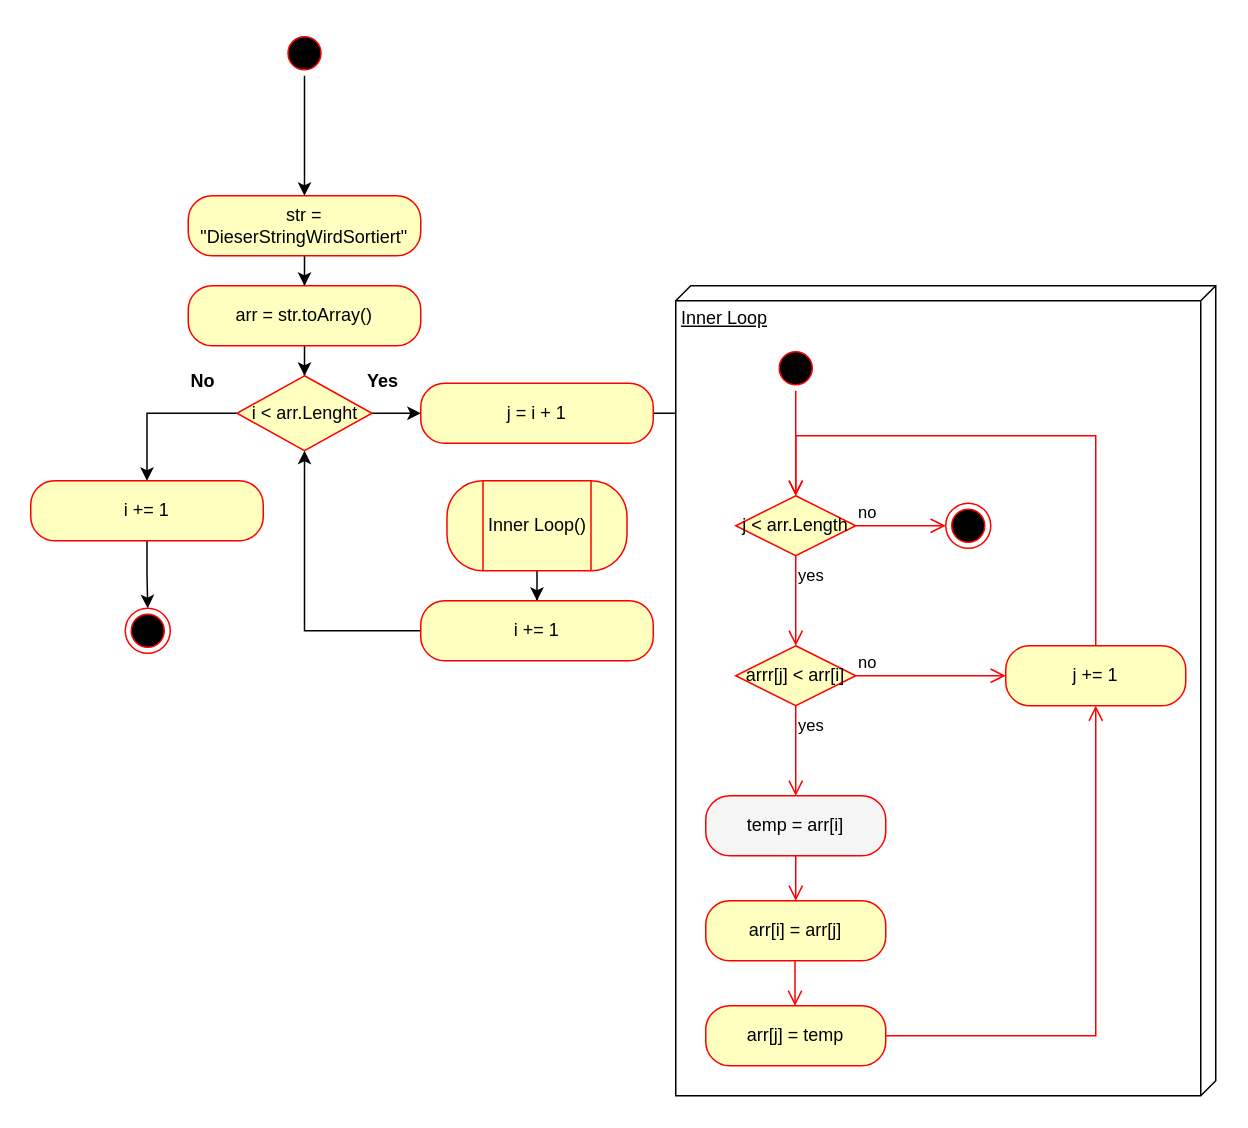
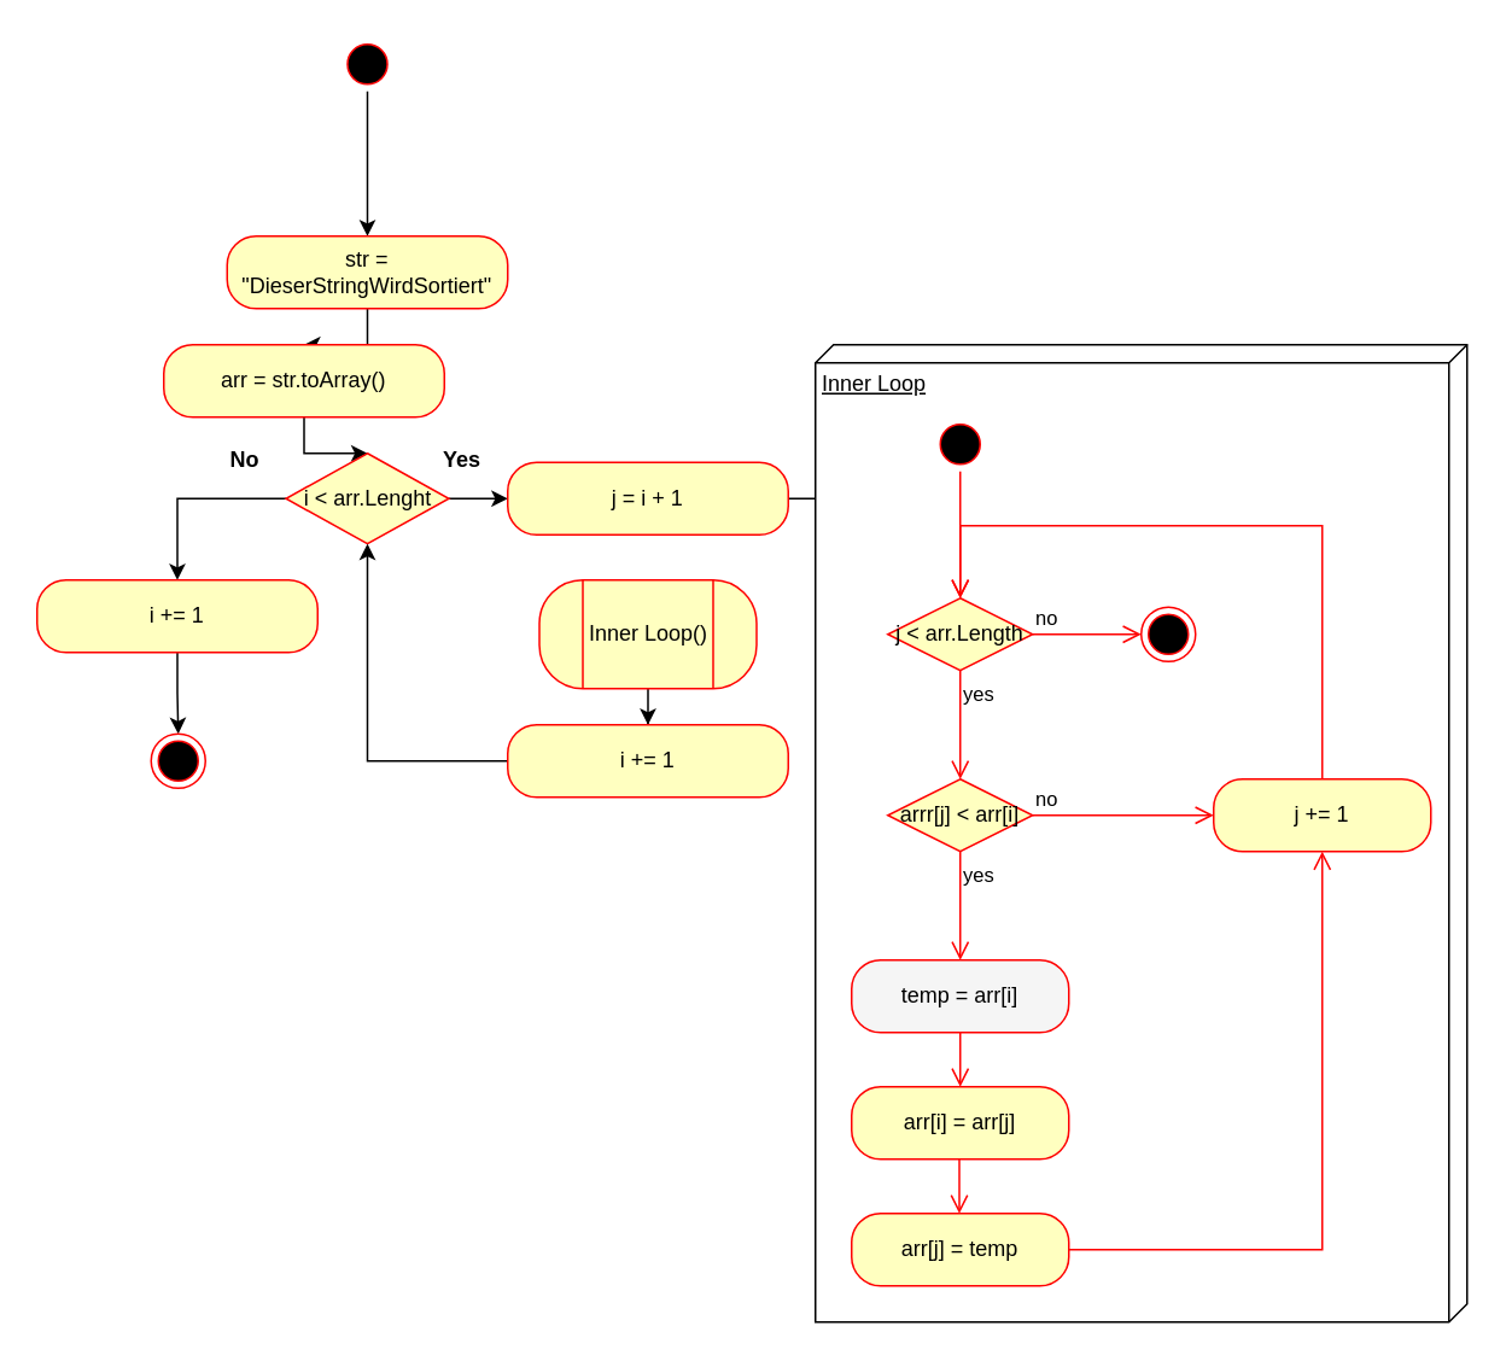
  <mxCell id="0" />
  <mxCell id="1" parent="0" />
  <mxCell id="2" value="" style="edgeStyle=orthogonalEdgeStyle;rounded=0;orthogonalLoop=1;jettySize=auto;html=1;" edge="1" parent="1" source="3" target="5"><mxGeometry relative="1" as="geometry" /></mxCell>
  <mxCell id="3" value="" style="ellipse;html=1;shape=startState;fillColor=#000000;strokeColor=#ff0000;fontColor=default;" vertex="1" parent="1"><mxGeometry x="187.5" y="20" width="30" height="30" as="geometry" /></mxCell>
  <mxCell id="4" value="" style="edgeStyle=orthogonalEdgeStyle;rounded=0;orthogonalLoop=1;jettySize=auto;html=1;fontColor=default;" edge="1" parent="1" source="5" target="7"><mxGeometry relative="1" as="geometry" /></mxCell>
  <mxCell id="5" value="str = &quot;DieserStringWirdSortiert&quot;" style="rounded=1;whiteSpace=wrap;html=1;arcSize=40;fontColor=#000000;fillColor=#ffffc0;strokeColor=#ff0000;" vertex="1" parent="1"><mxGeometry x="125" y="130" width="155" height="40" as="geometry" /></mxCell>
  <mxCell id="6" value="" style="edgeStyle=orthogonalEdgeStyle;rounded=0;orthogonalLoop=1;jettySize=auto;html=1;fontColor=default;" edge="1" parent="1" source="7" target="10"><mxGeometry relative="1" as="geometry" /></mxCell>
- <mxCell id="7" value="arr = str.toArray()" style="rounded=1;whiteSpace=wrap;html=1;arcSize=40;fontColor=#000000;fillColor=#ffffc0;strokeColor=#ff0000;" vertex="1" parent="1"><mxGeometry x="125" y="190" width="155" height="40" as="geometry" /></mxCell>
+ <mxCell id="7" value="arr = str.toArray()" style="rounded=1;whiteSpace=wrap;html=1;arcSize=40;fontColor=#000000;fillColor=#ffffc0;strokeColor=#ff0000;" vertex="1" parent="1"><mxGeometry x="90" y="190" width="155" height="40" as="geometry" /></mxCell>
  <mxCell id="8" value="" style="edgeStyle=orthogonalEdgeStyle;rounded=0;orthogonalLoop=1;jettySize=auto;html=1;fontColor=default;" edge="1" parent="1" source="10" target="12"><mxGeometry relative="1" as="geometry" /></mxCell>
  <mxCell id="9" style="edgeStyle=orthogonalEdgeStyle;rounded=0;orthogonalLoop=1;jettySize=auto;html=1;exitX=0;exitY=0.5;exitDx=0;exitDy=0;entryX=0.5;entryY=0;entryDx=0;entryDy=0;labelBackgroundColor=default;fontColor=default;strokeColor=default;" edge="1" parent="1" source="10" target="37"><mxGeometry relative="1" as="geometry" /></mxCell>
  <mxCell id="10" value="i &amp;lt; arr.Lenght" style="rhombus;whiteSpace=wrap;html=1;fillColor=#ffffc0;strokeColor=#ff0000;fontColor=default;" vertex="1" parent="1"><mxGeometry x="157.5" y="250" width="90" height="50" as="geometry" /></mxCell>
  <mxCell id="11" value="" style="edgeStyle=orthogonalEdgeStyle;rounded=0;orthogonalLoop=1;jettySize=auto;html=1;labelBackgroundColor=default;fontColor=default;" edge="1" parent="1" source="12" target="16"><mxGeometry relative="1" as="geometry" /></mxCell>
  <mxCell id="12" value="j = i + 1" style="rounded=1;whiteSpace=wrap;html=1;arcSize=40;fontColor=#000000;fillColor=#ffffc0;strokeColor=#ff0000;" vertex="1" parent="1"><mxGeometry x="280" y="255" width="155" height="40" as="geometry" /></mxCell>
  <mxCell id="13" value="Inner Loop" style="verticalAlign=top;align=left;spacingTop=8;spacingLeft=2;spacingRight=12;shape=cube;size=10;direction=south;fontStyle=4;html=1;fontColor=default;fillColor=default;strokeColor=default;" vertex="1" parent="1"><mxGeometry x="450" y="190" width="360" height="540" as="geometry" /></mxCell>
  <mxCell id="14" value="" style="ellipse;html=1;shape=startState;fillColor=#000000;strokeColor=#ff0000;fontColor=default;" vertex="1" parent="1"><mxGeometry x="515" y="230" width="30" height="30" as="geometry" /></mxCell>
  <mxCell id="15" value="" style="edgeStyle=orthogonalEdgeStyle;html=1;verticalAlign=bottom;endArrow=open;endSize=8;strokeColor=#ff0000;rounded=0;fontColor=default;labelBackgroundColor=default;entryX=0.5;entryY=0;entryDx=0;entryDy=0;" edge="1" source="14" parent="1" target="16"><mxGeometry relative="1" as="geometry"><mxPoint x="525" y="330" as="targetPoint" /></mxGeometry></mxCell>
  <mxCell id="16" value="j &amp;lt; arr.Length" style="rhombus;whiteSpace=wrap;html=1;fillColor=#ffffc0;strokeColor=#ff0000;fontColor=default;" vertex="1" parent="1"><mxGeometry x="490" y="330" width="80" height="40" as="geometry" /></mxCell>
  <mxCell id="17" value="no" style="edgeStyle=orthogonalEdgeStyle;html=1;align=left;verticalAlign=bottom;endArrow=open;endSize=8;strokeColor=#ff0000;rounded=0;fontColor=default;" edge="1" source="16" parent="1"><mxGeometry x="-1" relative="1" as="geometry"><mxPoint x="630" y="350" as="targetPoint" /></mxGeometry></mxCell>
  <mxCell id="18" value="yes" style="edgeStyle=orthogonalEdgeStyle;html=1;align=left;verticalAlign=top;endArrow=open;endSize=8;strokeColor=#ff0000;rounded=0;fontColor=default;" edge="1" source="16" parent="1"><mxGeometry x="-1" relative="1" as="geometry"><mxPoint x="530" y="430" as="targetPoint" /></mxGeometry></mxCell>
  <mxCell id="19" value="arrr[j] &amp;lt; arr[i]" style="rhombus;whiteSpace=wrap;html=1;fillColor=#ffffc0;strokeColor=#ff0000;fontColor=default;" vertex="1" parent="1"><mxGeometry x="490" y="430" width="80" height="40" as="geometry" /></mxCell>
  <mxCell id="20" value="no" style="edgeStyle=orthogonalEdgeStyle;html=1;align=left;verticalAlign=bottom;endArrow=open;endSize=8;strokeColor=#ff0000;rounded=0;labelBackgroundColor=default;fontColor=default;" edge="1" source="19" parent="1"><mxGeometry x="-1" relative="1" as="geometry"><mxPoint x="670" y="450" as="targetPoint" /></mxGeometry></mxCell>
  <mxCell id="21" value="yes" style="edgeStyle=orthogonalEdgeStyle;html=1;align=left;verticalAlign=top;endArrow=open;endSize=8;strokeColor=#ff0000;rounded=0;labelBackgroundColor=default;fontColor=default;" edge="1" source="19" parent="1"><mxGeometry x="-1" relative="1" as="geometry"><mxPoint x="530" y="530" as="targetPoint" /></mxGeometry></mxCell>
  <mxCell id="22" value="temp = arr[i]" style="rounded=1;whiteSpace=wrap;html=1;arcSize=40;fontColor=#000000;fillColor=#f5f5f5;strokeColor=#ff0000;" vertex="1" parent="1"><mxGeometry x="470" y="530" width="120" height="40" as="geometry" /></mxCell>
  <mxCell id="23" value="" style="edgeStyle=orthogonalEdgeStyle;html=1;verticalAlign=bottom;endArrow=open;endSize=8;strokeColor=#ff0000;rounded=0;labelBackgroundColor=default;fontColor=default;" edge="1" source="22" parent="1"><mxGeometry relative="1" as="geometry"><mxPoint x="530" y="600" as="targetPoint" /></mxGeometry></mxCell>
  <mxCell id="24" value="arr[i] = arr[j]" style="rounded=1;whiteSpace=wrap;html=1;arcSize=40;fontColor=#000000;fillColor=#ffffc0;strokeColor=#ff0000;" vertex="1" parent="1"><mxGeometry x="470" y="600" width="120" height="40" as="geometry" /></mxCell>
  <mxCell id="25" value="arr[j] = temp" style="rounded=1;whiteSpace=wrap;html=1;arcSize=40;fontColor=#000000;fillColor=#ffffc0;strokeColor=#ff0000;" vertex="1" parent="1"><mxGeometry x="470" y="670" width="120" height="40" as="geometry" /></mxCell>
  <mxCell id="26" value="" style="edgeStyle=orthogonalEdgeStyle;html=1;verticalAlign=bottom;endArrow=open;endSize=8;strokeColor=#ff0000;rounded=0;labelBackgroundColor=default;fontColor=default;" edge="1" parent="1"><mxGeometry relative="1" as="geometry"><mxPoint x="529.5" y="670" as="targetPoint" /><mxPoint x="529.5" y="640" as="sourcePoint" /></mxGeometry></mxCell>
  <mxCell id="27" value="j += 1" style="rounded=1;whiteSpace=wrap;html=1;arcSize=40;fontColor=#000000;fillColor=#ffffc0;strokeColor=#ff0000;" vertex="1" parent="1"><mxGeometry x="670" y="430" width="120" height="40" as="geometry" /></mxCell>
  <mxCell id="28" value="" style="edgeStyle=orthogonalEdgeStyle;html=1;verticalAlign=bottom;endArrow=open;endSize=8;strokeColor=#ff0000;rounded=0;labelBackgroundColor=default;fontColor=default;exitX=1;exitY=0.5;exitDx=0;exitDy=0;entryX=0.5;entryY=1;entryDx=0;entryDy=0;" edge="1" source="25" parent="1" target="27"><mxGeometry relative="1" as="geometry"><mxPoint x="730" y="530" as="targetPoint" /></mxGeometry></mxCell>
  <mxCell id="29" value="" style="ellipse;html=1;shape=endState;fillColor=#000000;strokeColor=#ff0000;fontColor=default;" vertex="1" parent="1"><mxGeometry x="630" y="335" width="30" height="30" as="geometry" /></mxCell>
  <mxCell id="30" value="" style="edgeStyle=orthogonalEdgeStyle;html=1;verticalAlign=bottom;endArrow=open;endSize=8;strokeColor=#ff0000;rounded=0;labelBackgroundColor=default;fontColor=default;exitX=0.5;exitY=0;exitDx=0;exitDy=0;entryX=0.5;entryY=0;entryDx=0;entryDy=0;" edge="1" parent="1" source="27" target="16"><mxGeometry relative="1" as="geometry"><mxPoint x="720" y="335" as="targetPoint" /><mxPoint x="720" y="305" as="sourcePoint" /><Array as="points"><mxPoint x="730" y="290" /><mxPoint x="530" y="290" /></Array></mxGeometry></mxCell>
  <mxCell id="31" value="" style="edgeStyle=orthogonalEdgeStyle;rounded=0;orthogonalLoop=1;jettySize=auto;html=1;labelBackgroundColor=default;fontColor=default;" edge="1" parent="1" source="32" target="34"><mxGeometry relative="1" as="geometry" /></mxCell>
  <mxCell id="32" value="Inner Loop()" style="shape=process;whiteSpace=wrap;html=1;backgroundOutline=1;rounded=1;fontColor=#000000;strokeColor=#ff0000;fillColor=#ffffc0;arcSize=40;" vertex="1" parent="1"><mxGeometry x="297.5" y="320" width="120" height="60" as="geometry" /></mxCell>
  <mxCell id="33" style="edgeStyle=orthogonalEdgeStyle;rounded=0;orthogonalLoop=1;jettySize=auto;html=1;exitX=0;exitY=0.5;exitDx=0;exitDy=0;labelBackgroundColor=default;fontColor=default;strokeColor=default;" edge="1" parent="1" source="34" target="10"><mxGeometry relative="1" as="geometry" /></mxCell>
  <mxCell id="34" value="i += 1" style="rounded=1;whiteSpace=wrap;html=1;arcSize=40;fontColor=#000000;fillColor=#ffffc0;strokeColor=#ff0000;" vertex="1" parent="1"><mxGeometry x="280" y="400" width="155" height="40" as="geometry" /></mxCell>
  <mxCell id="35" value="Yes" style="text;align=center;fontStyle=1;verticalAlign=middle;spacingLeft=3;spacingRight=3;strokeColor=none;rotatable=0;points=[[0,0.5],[1,0.5]];portConstraint=eastwest;fontColor=default;fillColor=default;" vertex="1" parent="1"><mxGeometry x="240" y="240" width="30" height="26" as="geometry" /></mxCell>
  <mxCell id="36" value="" style="edgeStyle=orthogonalEdgeStyle;rounded=0;orthogonalLoop=1;jettySize=auto;html=1;labelBackgroundColor=default;fontColor=default;strokeColor=default;" edge="1" parent="1" source="37" target="39"><mxGeometry relative="1" as="geometry" /></mxCell>
  <mxCell id="37" value="i += 1" style="rounded=1;whiteSpace=wrap;html=1;arcSize=40;fontColor=#000000;fillColor=#ffffc0;strokeColor=#ff0000;" vertex="1" parent="1"><mxGeometry x="20" y="320" width="155" height="40" as="geometry" /></mxCell>
  <mxCell id="38" value="No" style="text;align=center;fontStyle=1;verticalAlign=middle;spacingLeft=3;spacingRight=3;strokeColor=none;rotatable=0;points=[[0,0.5],[1,0.5]];portConstraint=eastwest;fontColor=default;fillColor=default;" vertex="1" parent="1"><mxGeometry y="240" width="30" height="26" as="geometry" x="120" /></mxCell>
  <mxCell id="39" value="" style="ellipse;html=1;shape=endState;fillColor=#000000;strokeColor=#ff0000;fontColor=default;" vertex="1" parent="1"><mxGeometry x="83" y="405" width="30" height="30" as="geometry" /></mxCell>
